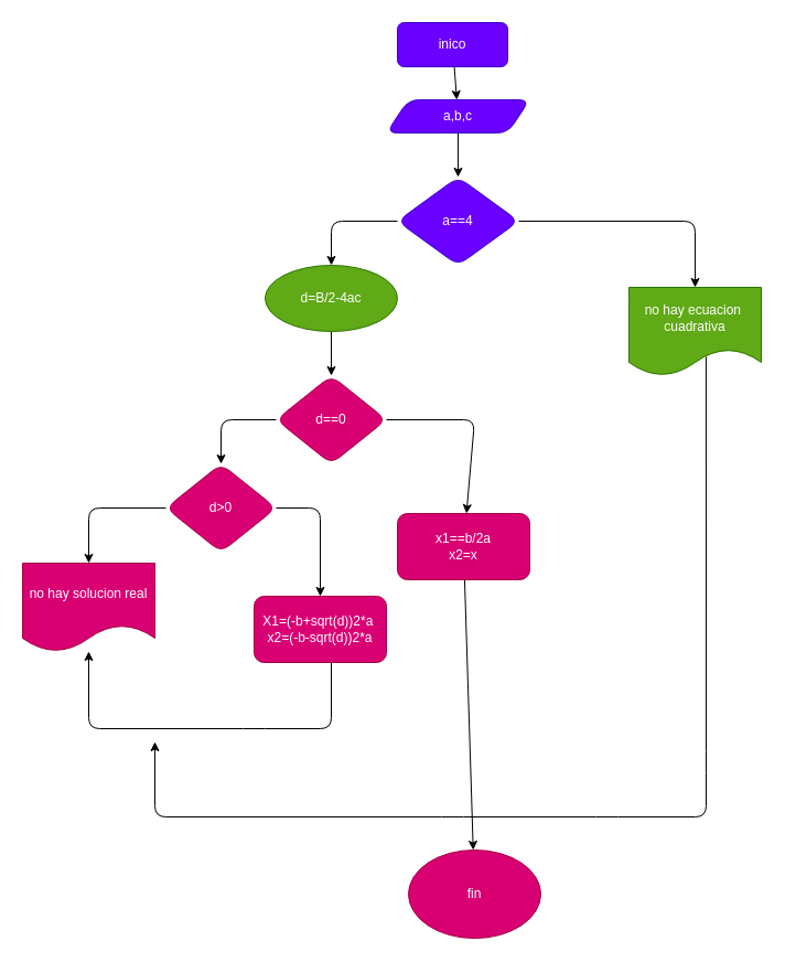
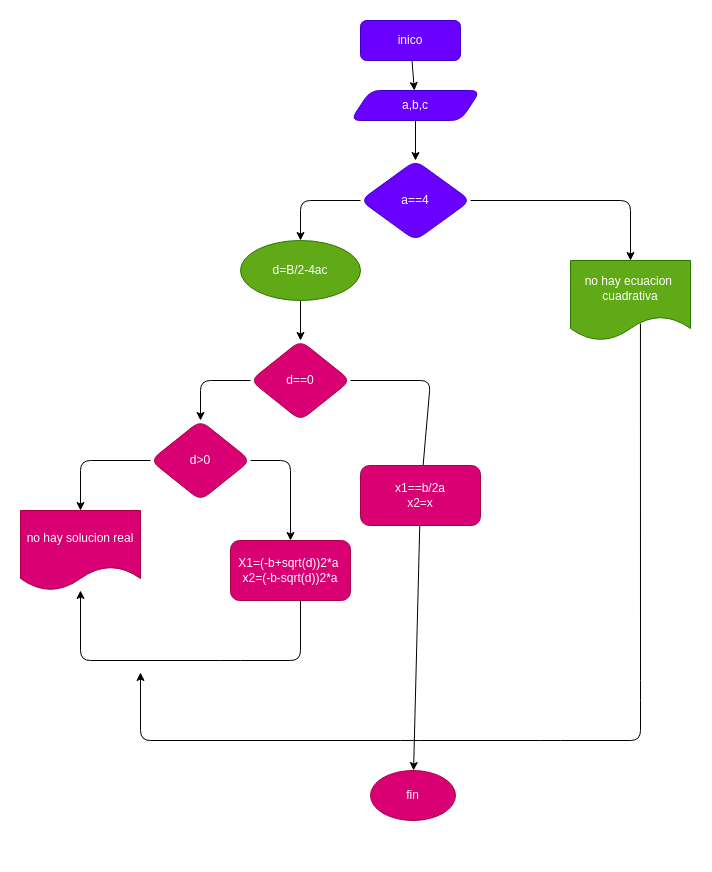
  <mxCell id="0" />
  <mxCell id="1" parent="0" />
  <mxCell id="2" value="" style="edgeStyle=none;html=1;" edge="1" parent="1" source="3" target="5"><mxGeometry relative="1" as="geometry" /></mxCell>
  <mxCell id="3" value="inico" style="rounded=1;whiteSpace=wrap;html=1;fillColor=#6a00ff;fontColor=#ffffff;strokeColor=#3700CC;" vertex="1" parent="1"><mxGeometry x="360" y="20" width="100" height="40" as="geometry" /></mxCell>
  <mxCell id="4" value="" style="edgeStyle=none;html=1;" edge="1" parent="1" source="5" target="8"><mxGeometry relative="1" as="geometry" /></mxCell>
  <mxCell id="5" value="a,b,c" style="shape=parallelogram;perimeter=parallelogramPerimeter;whiteSpace=wrap;html=1;fixedSize=1;rounded=1;fillColor=#6a00ff;fontColor=#ffffff;strokeColor=#3700CC;" vertex="1" parent="1"><mxGeometry x="350" y="90" width="130" height="30" as="geometry" /></mxCell>
  <mxCell id="6" value="" style="edgeStyle=none;html=1;" edge="1" parent="1" source="8" target="10"><mxGeometry relative="1" as="geometry"><Array as="points"><mxPoint x="630" y="200" /></Array></mxGeometry></mxCell>
  <mxCell id="7" value="" style="edgeStyle=none;html=1;" edge="1" parent="1" source="8" target="12"><mxGeometry relative="1" as="geometry"><Array as="points"><mxPoint x="300" y="200" /></Array></mxGeometry></mxCell>
  <mxCell id="8" value="a==4" style="rhombus;whiteSpace=wrap;html=1;rounded=1;fillColor=#6a00ff;fontColor=#ffffff;strokeColor=#3700CC;" vertex="1" parent="1"><mxGeometry x="360" y="160" width="110" height="80" as="geometry" /></mxCell>
  <mxCell id="9" value="" style="edgeStyle=none;html=1;exitX=0.583;exitY=0.788;exitDx=0;exitDy=0;exitPerimeter=0;" edge="1" parent="1" source="10"><mxGeometry relative="1" as="geometry"><mxPoint y="672" as="targetPoint" x="140" /><Array as="points"><mxPoint x="640" y="690" /><mxPoint x="640" y="740" /><mxPoint x="550" y="740" /><mxPoint x="410" y="740" /><mxPoint y="740" x="140" /></Array></mxGeometry></mxCell>
  <mxCell id="10" value="no hay ecuacion&amp;nbsp;&lt;br&gt;cuadrativa" style="shape=document;whiteSpace=wrap;html=1;boundedLbl=1;rounded=1;fillColor=#60a917;fontColor=#ffffff;strokeColor=#2D7600;" vertex="1" parent="1"><mxGeometry x="570" y="260" width="120" height="80" as="geometry" /></mxCell>
  <mxCell id="11" value="" style="edgeStyle=none;html=1;" edge="1" parent="1" source="12" target="15"><mxGeometry relative="1" as="geometry" /></mxCell>
  <mxCell id="12" value="d=B/2-4ac" style="ellipse;whiteSpace=wrap;html=1;fillColor=#60a917;fontColor=#ffffff;strokeColor=#2D7600;" vertex="1" parent="1"><mxGeometry x="240" y="240" width="120" height="60" as="geometry" /></mxCell>
- <mxCell id="13" value="" style="edgeStyle=none;html=1;" edge="1" parent="1" source="15" target="17"><mxGeometry relative="1" as="geometry"><Array as="points"><mxPoint x="430" y="380" /></Array></mxGeometry></mxCell>
+ <mxCell id="13" value="" style="edgeStyle=none;html=1;endArrow=none;" edge="1" parent="1" source="15" target="17"><mxGeometry relative="1" as="geometry"><Array as="points"><mxPoint x="430" y="380" /></Array></mxGeometry></mxCell>
  <mxCell id="14" value="" style="edgeStyle=none;html=1;entryX=0.5;entryY=0;entryDx=0;entryDy=0;" edge="1" parent="1" source="15" target="20"><mxGeometry relative="1" as="geometry"><mxPoint x="214.719" y="449.775" as="targetPoint" /><Array as="points"><mxPoint x="200" y="380" /></Array></mxGeometry></mxCell>
  <mxCell id="15" value="d==0" style="rhombus;whiteSpace=wrap;html=1;rounded=1;fillColor=#d80073;fontColor=#ffffff;strokeColor=#A50040;" vertex="1" parent="1"><mxGeometry x="250" y="340" width="100" height="80" as="geometry" /></mxCell>
  <mxCell id="16" value="" style="edgeStyle=none;html=1;" edge="1" parent="1" source="17" target="24"><mxGeometry relative="1" as="geometry"><mxPoint x="430" y="810" as="targetPoint" /></mxGeometry></mxCell>
  <mxCell id="17" value="x1==b/2a&lt;br&gt;x2=x" style="whiteSpace=wrap;html=1;rounded=1;fillColor=#d80073;fontColor=#ffffff;strokeColor=#A50040;" vertex="1" parent="1"><mxGeometry x="360" y="465" width="120" height="60" as="geometry" /></mxCell>
  <mxCell id="18" value="" style="edgeStyle=none;html=1;" edge="1" parent="1" source="20" target="21"><mxGeometry relative="1" as="geometry"><Array as="points"><mxPoint x="80" y="460" /></Array></mxGeometry></mxCell>
  <mxCell id="19" value="" style="edgeStyle=none;html=1;" edge="1" parent="1" source="20" target="23"><mxGeometry relative="1" as="geometry"><Array as="points"><mxPoint x="290" y="460" /></Array></mxGeometry></mxCell>
  <mxCell id="20" value="d&amp;gt;0" style="rhombus;whiteSpace=wrap;html=1;rounded=1;fillColor=#d80073;fontColor=#ffffff;strokeColor=#A50040;" vertex="1" parent="1"><mxGeometry x="150" y="420" width="100" height="80" as="geometry" /></mxCell>
  <mxCell id="21" value="no hay solucion real" style="shape=document;whiteSpace=wrap;html=1;boundedLbl=1;rounded=1;fillColor=#d80073;fontColor=#ffffff;strokeColor=#A50040;" vertex="1" parent="1"><mxGeometry x="20" y="510" width="120" height="80" as="geometry" /></mxCell>
  <mxCell id="22" value="" style="edgeStyle=none;html=1;" edge="1" parent="1" target="21"><mxGeometry relative="1" as="geometry"><mxPoint x="300" y="600" as="sourcePoint" /><mxPoint x="40" y="561.935" as="targetPoint" /><Array as="points"><mxPoint x="300" y="660" /><mxPoint x="230" y="660" /><mxPoint x="80" y="660" /></Array></mxGeometry></mxCell>
  <mxCell id="23" value="X1=(-b+sqrt(d))2*a&amp;nbsp;&lt;br&gt;x2=(-b-sqrt(d))2*a" style="rounded=1;whiteSpace=wrap;html=1;fillColor=#d80073;fontColor=#ffffff;strokeColor=#A50040;" vertex="1" parent="1"><mxGeometry x="230" y="540" width="120" height="60" as="geometry" /></mxCell>
- <mxCell id="24" value="fin" style="ellipse;whiteSpace=wrap;html=1;fillColor=#d80073;fontColor=#ffffff;strokeColor=#A50040;" vertex="1" parent="1"><mxGeometry x="370" y="770" width="120" height="80" as="geometry" /></mxCell>
+ <mxCell id="24" value="fin" style="ellipse;whiteSpace=wrap;html=1;fillColor=#d80073;fontColor=#ffffff;strokeColor=#A50040;" vertex="1" parent="1"><mxGeometry x="370" y="770" width="85" height="50" as="geometry" /></mxCell>
